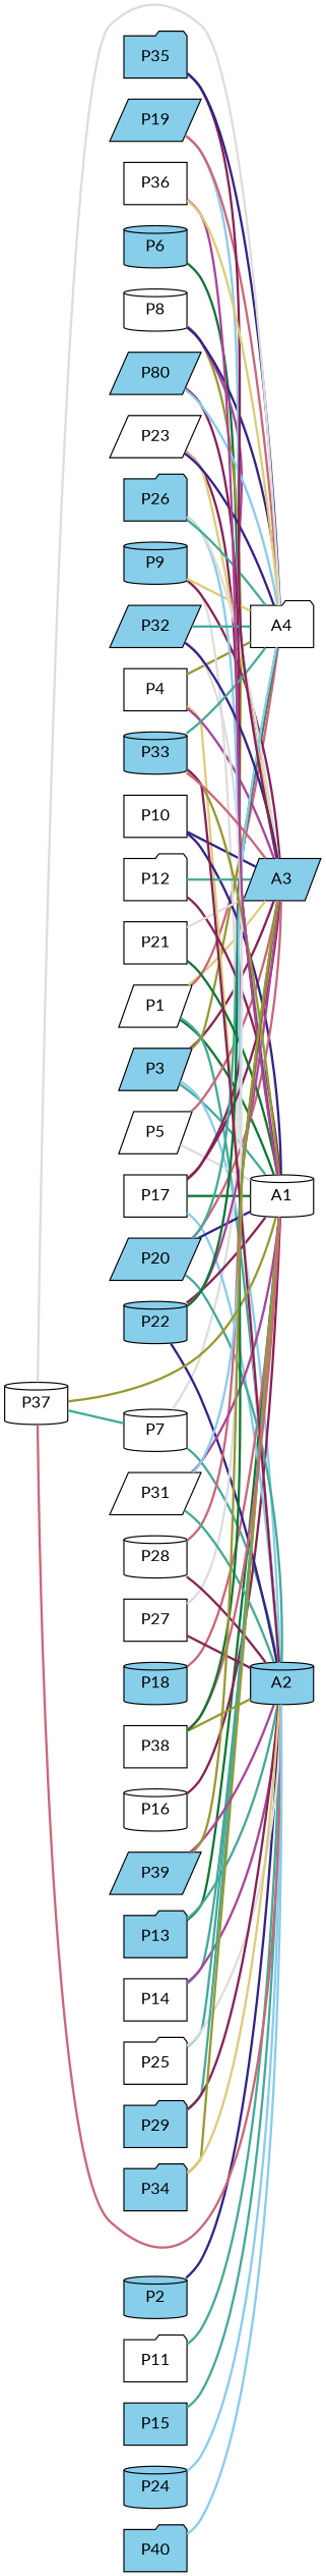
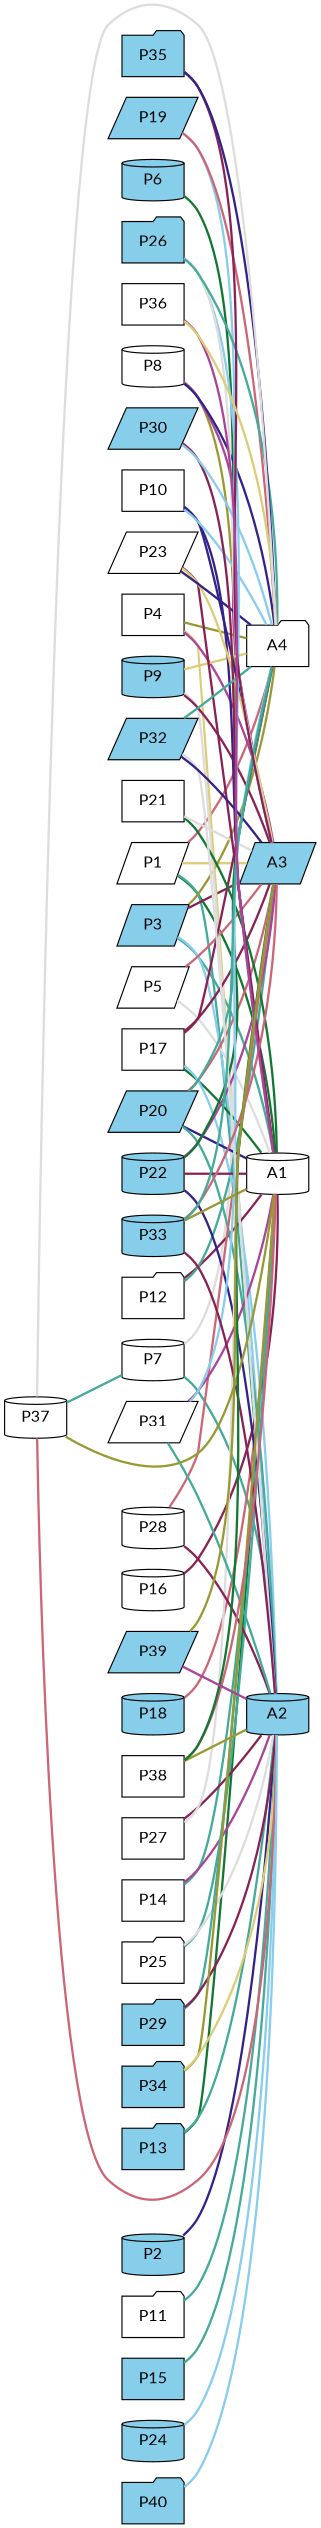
  graph {
    fontname=Lato
    rankdir=LR
    node [fillcolor=white fontname=Lato shape=cylinder style=filled]
    edge [color="#44AA99" fontname=Lato style=bold]
    P1 [shape=parallelogram]
    A1
    A2 [fillcolor=skyblue]
    A3 [fillcolor=skyblue shape=parallelogram]
    A4 [shape=folder]
    P2 [fillcolor=skyblue]
    P3 [fillcolor=skyblue shape=parallelogram]
    P4 [shape=box]
    P5 [shape=parallelogram]
    P6 [fillcolor=skyblue]
    P7
    P8
    P9 [fillcolor=skyblue]
    P10 [shape=box]
    P11 [shape=folder]
    P12 [shape=folder]
    P13 [fillcolor=skyblue shape=folder]
    P14 [shape=box]
    P15 [fillcolor=skyblue shape=box]
    P16
    P17 [shape=box]
    P18 [fillcolor=skyblue]
    P19 [fillcolor=skyblue shape=parallelogram]
    P20 [fillcolor=skyblue shape=parallelogram]
    P21 [shape=box]
    P22 [fillcolor=skyblue]
    P23 [shape=parallelogram]
    P24 [fillcolor=skyblue]
    P25 [shape=folder]
    P26 [fillcolor=skyblue shape=folder]
    P27 [shape=box]
    P28
    P29 [fillcolor=skyblue shape=folder]
-   P30 [fillcolor=skyblue shape=parallelogram label=P80]
+   P30 [fillcolor=skyblue shape=parallelogram]
    P31 [shape=parallelogram]
    P32 [fillcolor=skyblue shape=parallelogram]
    P33 [fillcolor=skyblue]
    P34 [fillcolor=skyblue shape=folder]
    P35 [fillcolor=skyblue shape=folder]
    P36 [shape=box]
    P37
    P38 [shape=box]
    P39 [fillcolor=skyblue shape=parallelogram]
    P40 [fillcolor=skyblue shape=folder]
    P1 -- A1 [color="#117733"]
    P1 -- A2
    P1 -- A3 [color="#DDCC77"]
    P1 -- A4 [color="#CC6677"]
    P2 -- A2 [color="#332288"]
    P3 -- A1
    P3 -- A2 [color="#88CCEE"]
    P3 -- A3 [color="#882255"]
    P3 -- A4 [color="#999933"]
    P4 -- A2 [color="#DDCC77"]
    P4 -- A3 [color="#AA4499"]
    P4 -- A4 [color="#999933"]
    P5 -- A1 [color="#DDDDDD"]
    P5 -- A3 [color="#CC6677"]
    P6 -- A3 [color="#117733"]
    P7 -- A2
    P7 -- A4 [color="#DDDDDD"]
    P8 -- A1 [color="#999933"]
    P8 -- A3 [color="#AA4499"]
    P8 -- A4 [color="#332288"]
    P9 -- A2 [color="#DDDDDD"]
    P9 -- A3 [color="#882255"]
    P9 -- A4 [color="#DDCC77"]
    P10 -- A1 [color="#332288"]
    P10 -- A3 [color="#332288"]
+   P10 -- A4 [color="#88CCEE"]
    P11 -- A2
    P12 -- A1 [color="#882255"]
    P12 -- A3
    P13 -- A1 [color="#117733"]
    P13 -- A2
    P14 -- A1
    P14 -- A2 [color="#AA4499"]
    P15 -- A2
    P16 -- A1 [color="#882255"]
    P17 -- A1 [color="#117733"]
    P17 -- A2 [color="#88CCEE"]
    P17 -- A3 [color="#882255"]
    P17 -- A4 [color="#882255"]
    P18 -- A1 [color="#CC6677"]
    P19 -- A3 [color="#88CCEE"]
    P19 -- A4 [color="#CC6677"]
    P20 -- A1 [color="#332288"]
    P20 -- A2
    P20 -- A3 [color="#CC6677"]
    P20 -- A4
    P21 -- A1 [color="#117733"]
    P21 -- A3 [color="#DDDDDD"]
    P22 -- A1 [color="#882255"]
    P22 -- A2 [color="#332288"]
    P22 -- A3 [color="#AA4499"]
    P22 -- A4 [color="#117733"]
    P23 -- A1 [color="#882255"]
    P23 -- A3 [color="#DDCC77"]
    P23 -- A4 [color="#332288"]
    P24 -- A2 [color="#88CCEE"]
    P25 -- A1
    P25 -- A2 [color="#DDDDDD"]
    P26 -- A1 [color="#88CCEE"]
    P26 -- A3 [color="#DDDDDD"]
    P26 -- A4
    P27 -- A2 [color="#882255"]
    P27 -- A3 [color="#DDDDDD"]
    P28 -- A2 [color="#882255"]
    P28 -- A3 [color="#CC6677"]
    P29 -- A1
    P29 -- A2 [color="#882255"]
    P30 -- A1 [color="#882255"]
    P30 -- A4 [color="#88CCEE"]
    P31 -- A1 [color="#AA4499"]
    P31 -- A2
    P31 -- A4 [color="#88CCEE"]
    P32 -- A2 [color="#DDDDDD"]
    P32 -- A3 [color="#332288"]
    P32 -- A4
    P33 -- A1 [color="#999933"]
    P33 -- A2 [color="#882255"]
    P33 -- A3 [color="#CC6677"]
    P33 -- A4
    P34 -- A1 [color="#999933"]
    P34 -- A2 [color="#DDCC77"]
    P35 -- A3 [color="#882255"]
    P35 -- A4 [color="#332288"]
    P36 -- A1 [color="#AA4499"]
    P36 -- A4 [color="#DDCC77"]
    P37 -- A1 [color="#999933"]
    P37 -- A2 [color="#CC6677"]
    P37 -- A4 [color="#DDDDDD"]
    P37 -- P7
    P38 -- A1 [color="#CC6677"]
    P38 -- A2 [color="#999933"]
    P38 -- A3 [color="#117733"]
    P39 -- A2 [color="#AA4499"]
    P39 -- A3 [color="#999933"]
    P40 -- A2 [color="#88CCEE"]
  }
